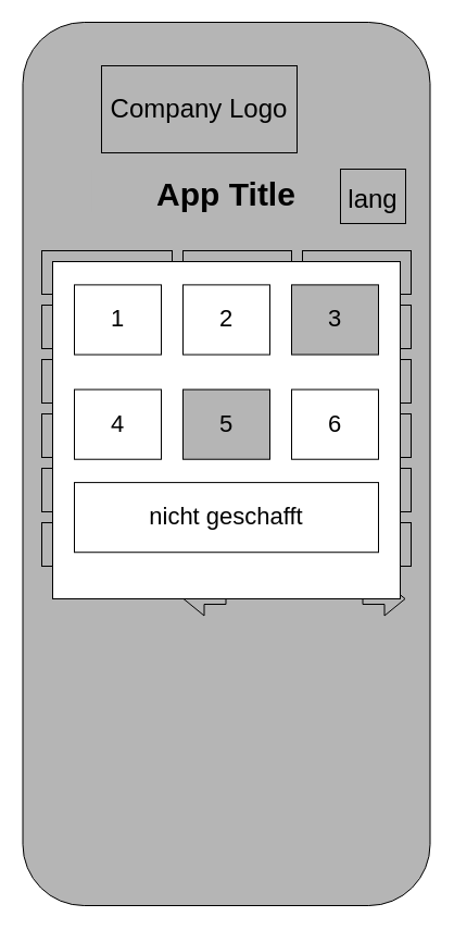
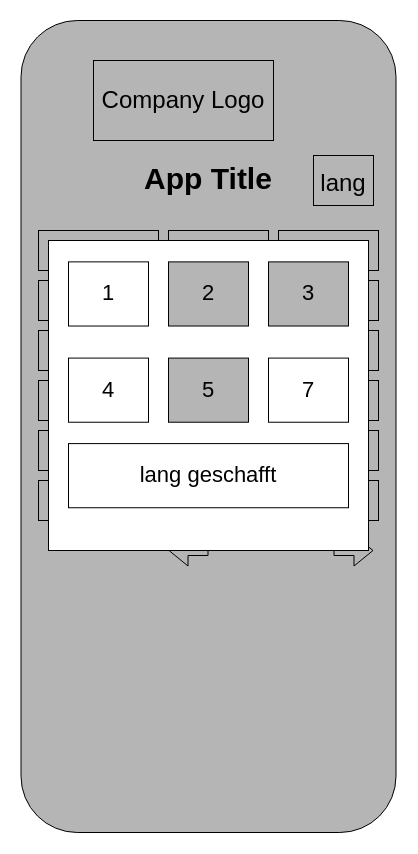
  <mxCell id="0" />
  <mxCell id="1" parent="0" />
  <mxCell id="2" value="" style="group;" parent="1" vertex="1" connectable="0"><mxGeometry x="20.5" y="20" width="375" height="812" as="geometry" /></mxCell>
  <mxCell id="3" value="" style="rounded=1;whiteSpace=wrap;html=1;aspect=fixed;fillColor=#B5B5B5;" parent="2" vertex="1"><mxGeometry width="375" height="812" as="geometry" /></mxCell>
  <mxCell id="4" value="&lt;h1&gt;&lt;font style=&quot;font-size: 30px&quot;&gt;App Title&lt;/font&gt;&lt;/h1&gt;" style="text;html=1;strokeColor=none;fillColor=#B5B5B5;spacing=5;spacingTop=-20;whiteSpace=wrap;overflow=hidden;rounded=0;align=center;" parent="2" vertex="1"><mxGeometry x="63.75" y="135" width="247.5" height="40" as="geometry" /></mxCell>
  <mxCell id="5" value="&lt;font style=&quot;font-size: 24px&quot;&gt;lang&lt;/font&gt;" style="rounded=0;whiteSpace=wrap;html=1;fontSize=30;fillColor=#B5B5B5;" parent="2" vertex="1"><mxGeometry x="292.5" y="135" width="60" height="50" as="geometry" /></mxCell>
  <mxCell id="6" value="Company Logo" style="rounded=0;whiteSpace=wrap;html=1;fontSize=24;fillColor=#B5B5B5;" parent="2" vertex="1"><mxGeometry x="72.5" y="40" width="180" height="80" as="geometry" /></mxCell>
  <mxCell id="7" value="" style="shape=flexArrow;endArrow=classic;html=1;rounded=0;fillColor=#B5B5B5;" parent="2" edge="1"><mxGeometry width="50" height="50" relative="1" as="geometry"><mxPoint x="312.5" y="530" as="sourcePoint" /><mxPoint x="352.5" y="530" as="targetPoint" /></mxGeometry></mxCell>
  <mxCell id="8" value="" style="shape=flexArrow;endArrow=classic;html=1;rounded=0;fillColor=#B5B5B5;" parent="2" edge="1"><mxGeometry width="50" height="50" relative="1" as="geometry"><mxPoint x="187.5" y="530" as="sourcePoint" /><mxPoint x="147.5" y="530" as="targetPoint" /></mxGeometry></mxCell>
  <mxCell id="9" value="Name 1" style="rounded=0;whiteSpace=wrap;html=1;fillColor=#B5B5B5;" parent="1" vertex="1"><mxGeometry x="38" y="280" width="120" height="40" as="geometry" /></mxCell>
  <mxCell id="10" value="Name 2" style="rounded=0;whiteSpace=wrap;html=1;fillColor=#B5B5B5;" parent="1" vertex="1"><mxGeometry x="38" y="330" width="120" height="40" as="geometry" /></mxCell>
  <mxCell id="11" value="Name 3" style="rounded=0;whiteSpace=wrap;html=1;fillColor=#B5B5B5;" parent="1" vertex="1"><mxGeometry x="38" y="380" width="120" height="40" as="geometry" /></mxCell>
  <mxCell id="12" value="Name 4" style="rounded=0;whiteSpace=wrap;html=1;fillColor=#B5B5B5;" parent="1" vertex="1"><mxGeometry x="38" y="430" width="120" height="40" as="geometry" /></mxCell>
  <mxCell id="13" value="Name 5" style="rounded=0;whiteSpace=wrap;html=1;fillColor=#B5B5B5;" parent="1" vertex="1"><mxGeometry x="38" y="480" width="120" height="40" as="geometry" /></mxCell>
  <mxCell id="14" value="Title Names" style="rounded=0;whiteSpace=wrap;html=1;fillColor=#B5B5B5;" parent="1" vertex="1"><mxGeometry x="38" y="230" width="120" height="40" as="geometry" /></mxCell>
  <mxCell id="15" value="Score 1_1" style="rounded=0;whiteSpace=wrap;html=1;fillColor=#B5B5B5;" parent="1" vertex="1"><mxGeometry x="168" y="280" width="100" height="40" as="geometry" /></mxCell>
  <mxCell id="16" value="Hole Number" style="rounded=0;whiteSpace=wrap;html=1;fillColor=#B5B5B5;" parent="1" vertex="1"><mxGeometry x="168" y="230" width="100" height="40" as="geometry" /></mxCell>
  <mxCell id="17" value="Hole Number" style="rounded=0;whiteSpace=wrap;html=1;fillColor=#B5B5B5;" parent="1" vertex="1"><mxGeometry x="278" y="230" width="100" height="40" as="geometry" /></mxCell>
  <mxCell id="18" value="Score 2_1" style="rounded=0;whiteSpace=wrap;html=1;fillColor=#B5B5B5;" parent="1" vertex="1"><mxGeometry x="278" y="280" width="100" height="40" as="geometry" /></mxCell>
  <mxCell id="19" value="Score 1_2" style="rounded=0;whiteSpace=wrap;html=1;fillColor=#B5B5B5;" parent="1" vertex="1"><mxGeometry x="168" y="330" width="100" height="40" as="geometry" /></mxCell>
  <mxCell id="20" value="Score 2_2" style="rounded=0;whiteSpace=wrap;html=1;fillColor=#B5B5B5;" parent="1" vertex="1"><mxGeometry x="278" y="330" width="100" height="40" as="geometry" /></mxCell>
  <mxCell id="21" value="Score 1_3" style="rounded=0;whiteSpace=wrap;html=1;fillColor=#B5B5B5;" parent="1" vertex="1"><mxGeometry x="168" y="380" width="100" height="40" as="geometry" /></mxCell>
  <mxCell id="22" value="Score 2_3" style="rounded=0;whiteSpace=wrap;html=1;fillColor=#B5B5B5;" parent="1" vertex="1"><mxGeometry x="278" y="380" width="100" height="40" as="geometry" /></mxCell>
  <mxCell id="23" value="Score 1_4" style="rounded=0;whiteSpace=wrap;html=1;fillColor=#B5B5B5;" parent="1" vertex="1"><mxGeometry x="168" y="430" width="100" height="40" as="geometry" /></mxCell>
  <mxCell id="24" value="Score 2_4" style="rounded=0;whiteSpace=wrap;html=1;fillColor=#B5B5B5;" parent="1" vertex="1"><mxGeometry x="278" y="430" width="100" height="40" as="geometry" /></mxCell>
  <mxCell id="25" value="Score 1_5" style="rounded=0;whiteSpace=wrap;html=1;fillColor=#B5B5B5;" parent="1" vertex="1"><mxGeometry x="168" y="480" width="100" height="40" as="geometry" /></mxCell>
  <mxCell id="26" value="Score 2_5" style="rounded=0;whiteSpace=wrap;html=1;fillColor=#B5B5B5;" parent="1" vertex="1"><mxGeometry x="278" y="480" width="100" height="40" as="geometry" /></mxCell>
  <mxCell id="27" value="" style="group" vertex="1" connectable="0" parent="1"><mxGeometry x="48" y="240" width="320" height="310" as="geometry" /></mxCell>
  <mxCell id="28" value="" style="rounded=0;whiteSpace=wrap;html=1;" vertex="1" parent="27"><mxGeometry width="320" height="310.0" as="geometry" /></mxCell>
  <mxCell id="29" value="&lt;font style=&quot;font-size: 22px&quot;&gt;1&lt;/font&gt;" style="rounded=0;whiteSpace=wrap;html=1;" vertex="1" parent="27"><mxGeometry x="20" y="21.379" width="80" height="64.138" as="geometry" /></mxCell>
- <mxCell id="30" value="&lt;font style=&quot;font-size: 22px&quot;&gt;2&lt;/font&gt;" style="rounded=0;whiteSpace=wrap;html=1;" vertex="1" parent="27"><mxGeometry x="120" y="21.379" width="80" height="64.138" as="geometry" /></mxCell>
+ <mxCell id="30" value="&lt;font style=&quot;font-size: 22px&quot;&gt;2&lt;/font&gt;" style="rounded=0;whiteSpace=wrap;html=1;fillColor=#b5b5b5;" vertex="1" parent="27"><mxGeometry x="120" y="21.379" width="80" height="64.138" as="geometry" /></mxCell>
  <mxCell id="31" value="&lt;font style=&quot;font-size: 22px&quot;&gt;3&lt;/font&gt;" style="rounded=0;whiteSpace=wrap;html=1;fillColor=#b5b5b5;" vertex="1" parent="27"><mxGeometry x="220" y="21.379" width="80" height="64.138" as="geometry" /></mxCell>
  <mxCell id="32" value="&lt;span style=&quot;font-size: 22px&quot;&gt;4&lt;/span&gt;" style="rounded=0;whiteSpace=wrap;html=1;" vertex="1" parent="27"><mxGeometry x="20" y="117.586" width="80" height="64.138" as="geometry" /></mxCell>
  <mxCell id="33" value="&lt;font style=&quot;font-size: 22px&quot;&gt;5&lt;/font&gt;" style="rounded=0;whiteSpace=wrap;html=1;fillColor=#b5b5b5;" vertex="1" parent="27"><mxGeometry x="120" y="117.586" width="80" height="64.138" as="geometry" /></mxCell>
- <mxCell id="34" value="&lt;font style=&quot;font-size: 22px&quot;&gt;6&lt;/font&gt;" style="rounded=0;whiteSpace=wrap;html=1;" vertex="1" parent="27"><mxGeometry x="220" y="117.586" width="80" height="64.138" as="geometry" /></mxCell>
- <mxCell id="35" value="&lt;span style=&quot;font-size: 22px&quot;&gt;nicht geschafft&lt;/span&gt;" style="rounded=0;whiteSpace=wrap;html=1;" vertex="1" parent="27"><mxGeometry x="20" y="203.103" width="280" height="64.138" as="geometry" /></mxCell>
+ <mxCell id="34" value="&lt;font style=&quot;font-size: 22px&quot;&gt;7&lt;/font&gt;" style="rounded=0;whiteSpace=wrap;html=1;" vertex="1" parent="27"><mxGeometry x="220" y="117.586" width="80" height="64.138" as="geometry" /></mxCell>
+ <mxCell id="35" value="&lt;span style=&quot;font-size: 22px&quot;&gt;lang geschafft&lt;/span&gt;" style="rounded=0;whiteSpace=wrap;html=1;" vertex="1" parent="27"><mxGeometry x="20" y="203.103" width="280" height="64.138" as="geometry" /></mxCell>
